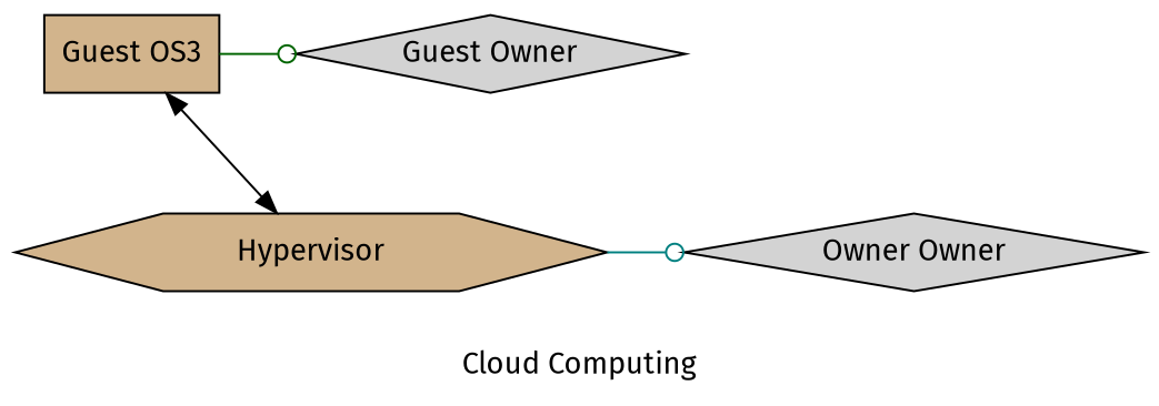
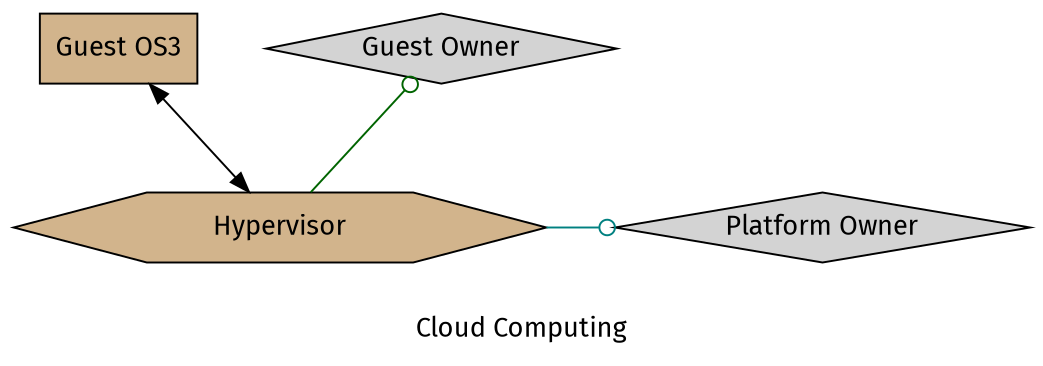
  digraph {
    fontname="Fira Sans"
    label="Cloud Computing\n"
    ranksep=0.25
    node [fillcolor=tan fontname="Fira Sans" shape=diamond style=filled]
    edge [arrowhead=odot fontname="Fira Sans" minlen=2]
    n1 [label="Guest OS3" shape=box]
    n2 [fillcolor=lightgrey label="Guest Owner" width=1.5]
    n3 [label=Hypervisor shape=hexagon width=3.8]
-   n4 [fillcolor=lightgrey label="Owner Owner"]
+   n4 [fillcolor=lightgrey label="Platform Owner"]
    subgraph sub_1 {
      rank=same
      n1
      n2
    }
    subgraph sub_2 {
      rank=same
      n3
      n4
    }
-   n1 -> n2 [color=darkgreen]
+   n3 -> n2 [color=darkgreen]
    n1 -> n3 [color=black dir=both minlen=3 arrowhead=""]
    n3 -> n4 [color=teal]
  }
